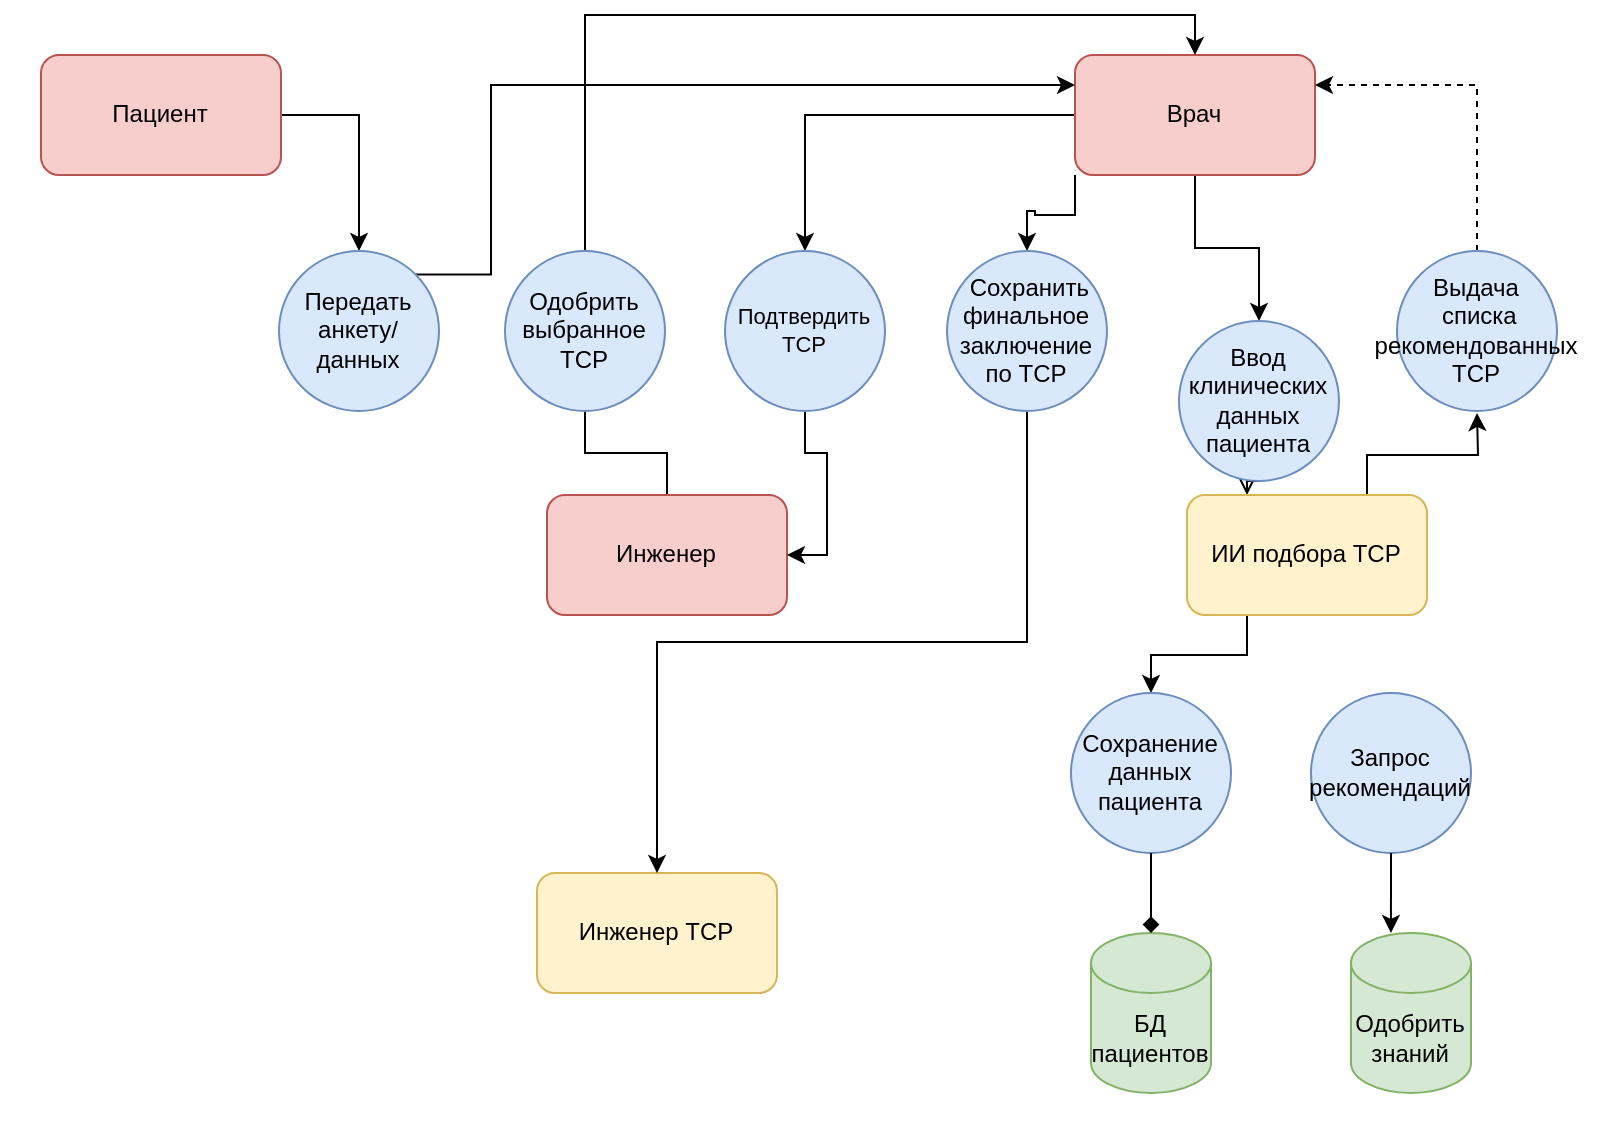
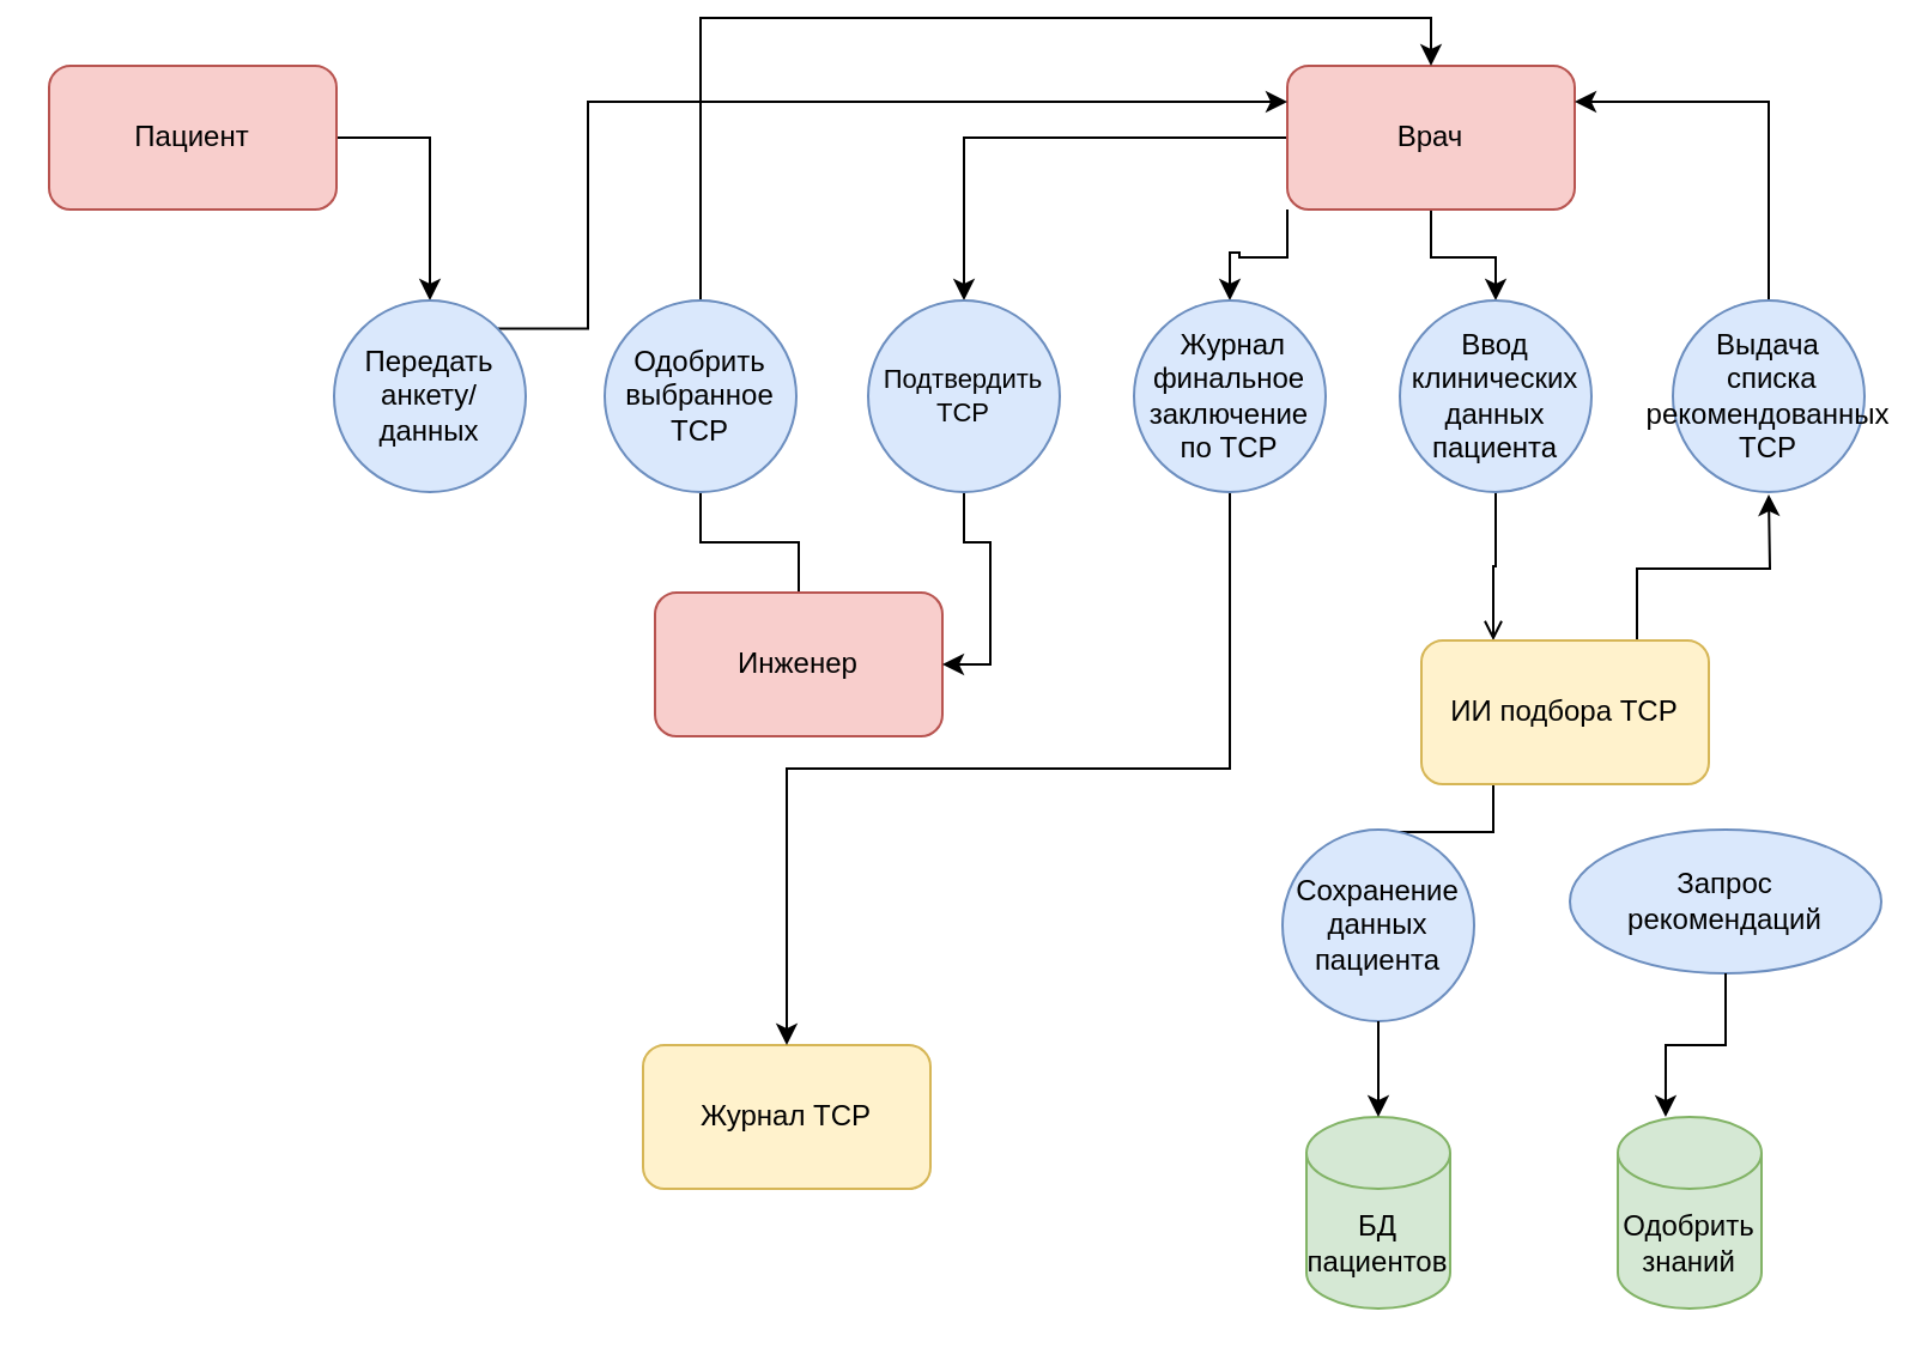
  <mxCell id="0" />
  <mxCell id="1" parent="0" />
  <mxCell id="2" style="edgeStyle=orthogonalEdgeStyle;rounded=0;orthogonalLoop=1;jettySize=auto;html=1;exitX=1;exitY=0.5;exitDx=0;exitDy=0;entryX=0.5;entryY=0;entryDx=0;entryDy=0;" edge="1" parent="1" source="3" target="23"><mxGeometry relative="1" as="geometry" /></mxCell>
  <mxCell id="3" value="Пациент" style="rounded=1;whiteSpace=wrap;html=1;fillColor=#f8cecc;strokeColor=#b85450;" vertex="1" parent="1"><mxGeometry x="20" y="20" width="120" height="60" as="geometry" /></mxCell>
  <mxCell id="4" style="edgeStyle=orthogonalEdgeStyle;rounded=0;orthogonalLoop=1;jettySize=auto;html=1;exitX=0.5;exitY=1;exitDx=0;exitDy=0;" edge="1" parent="1" source="7" target="17"><mxGeometry relative="1" as="geometry" /></mxCell>
  <mxCell id="5" style="edgeStyle=orthogonalEdgeStyle;rounded=0;orthogonalLoop=1;jettySize=auto;html=1;exitX=0;exitY=0.5;exitDx=0;exitDy=0;entryX=0.5;entryY=0;entryDx=0;entryDy=0;" edge="1" parent="1" source="7" target="11"><mxGeometry relative="1" as="geometry" /></mxCell>
  <mxCell id="6" style="edgeStyle=orthogonalEdgeStyle;rounded=0;orthogonalLoop=1;jettySize=auto;html=1;exitX=0;exitY=1;exitDx=0;exitDy=0;entryX=0.5;entryY=0;entryDx=0;entryDy=0;" edge="1" parent="1" source="7" target="29"><mxGeometry relative="1" as="geometry" /></mxCell>
  <mxCell id="7" value="Врач" style="rounded=1;whiteSpace=wrap;html=1;fillColor=#f8cecc;strokeColor=#b85450;" vertex="1" parent="1"><mxGeometry x="537" y="20" width="120" height="60" as="geometry" /></mxCell>
  <mxCell id="8" style="edgeStyle=orthogonalEdgeStyle;rounded=0;orthogonalLoop=1;jettySize=auto;html=1;entryX=0.5;entryY=1;entryDx=0;entryDy=0;endArrow=none;" edge="1" parent="1" source="9" target="13"><mxGeometry relative="1" as="geometry" /></mxCell>
  <mxCell id="9" value="Инженер" style="rounded=1;whiteSpace=wrap;html=1;fillColor=#f8cecc;strokeColor=#b85450;" vertex="1" parent="1"><mxGeometry x="273" y="240" width="120" height="60" as="geometry" /></mxCell>
  <mxCell id="10" style="edgeStyle=orthogonalEdgeStyle;rounded=0;orthogonalLoop=1;jettySize=auto;html=1;exitX=0.5;exitY=1;exitDx=0;exitDy=0;entryX=1;entryY=0.5;entryDx=0;entryDy=0;" edge="1" parent="1" source="11" target="9"><mxGeometry relative="1" as="geometry" /></mxCell>
  <mxCell id="11" value="Подтвердить&lt;div&gt;ТСР&lt;/div&gt;" style="ellipse;whiteSpace=wrap;html=1;aspect=fixed;fillColor=#dae8fc;strokeColor=#6c8ebf;fontSize=11;" vertex="1" parent="1"><mxGeometry x="362" y="118" width="80" height="80" as="geometry" /></mxCell>
  <mxCell id="12" style="edgeStyle=orthogonalEdgeStyle;rounded=0;orthogonalLoop=1;jettySize=auto;html=1;exitX=0.5;exitY=0;exitDx=0;exitDy=0;entryX=0.5;entryY=0;entryDx=0;entryDy=0;" edge="1" parent="1" source="13" target="7"><mxGeometry relative="1" as="geometry" /></mxCell>
  <mxCell id="13" value="Одобрить&lt;div&gt;выбранное&lt;/div&gt;&lt;div&gt;ТСР&lt;/div&gt;" style="ellipse;whiteSpace=wrap;html=1;aspect=fixed;fillColor=#dae8fc;strokeColor=#6c8ebf;" vertex="1" parent="1"><mxGeometry x="252" y="118" width="80" height="80" as="geometry" /></mxCell>
- <mxCell id="14" style="edgeStyle=orthogonalEdgeStyle;rounded=0;orthogonalLoop=1;jettySize=auto;html=1;exitX=0.5;exitY=0;exitDx=0;exitDy=0;entryX=1;entryY=0.25;entryDx=0;entryDy=0;dashed=1;" edge="1" parent="1" source="15" target="7"><mxGeometry relative="1" as="geometry" /></mxCell>
+ <mxCell id="14" style="edgeStyle=orthogonalEdgeStyle;rounded=0;orthogonalLoop=1;jettySize=auto;html=1;exitX=0.5;exitY=0;exitDx=0;exitDy=0;entryX=1;entryY=0.25;entryDx=0;entryDy=0;" edge="1" parent="1" source="15" target="7"><mxGeometry relative="1" as="geometry" /></mxCell>
  <mxCell id="15" value="Выдача&lt;div&gt;&amp;nbsp;списка&lt;div&gt;рекомендованных&lt;/div&gt;&lt;div&gt;ТСР&lt;/div&gt;&lt;/div&gt;" style="ellipse;whiteSpace=wrap;html=1;aspect=fixed;fillColor=#dae8fc;strokeColor=#6c8ebf;" vertex="1" parent="1"><mxGeometry x="698" y="118" width="80" height="80" as="geometry" /></mxCell>
  <mxCell id="16" style="edgeStyle=orthogonalEdgeStyle;rounded=0;orthogonalLoop=1;jettySize=auto;html=1;exitX=0.5;exitY=1;exitDx=0;exitDy=0;entryX=0.25;entryY=0;entryDx=0;entryDy=0;endArrow=open;" edge="1" parent="1" source="17" target="20"><mxGeometry relative="1" as="geometry" /></mxCell>
- <mxCell id="17" value="Ввод клинических&lt;div&gt;данных&lt;/div&gt;&lt;div&gt;пациента&lt;/div&gt;" style="ellipse;whiteSpace=wrap;html=1;aspect=fixed;fillColor=#dae8fc;strokeColor=#6c8ebf;" vertex="1" parent="1"><mxGeometry x="589" y="153" width="80" height="80" as="geometry" /></mxCell>
+ <mxCell id="17" value="Ввод клинических&lt;div&gt;данных&lt;/div&gt;&lt;div&gt;пациента&lt;/div&gt;" style="ellipse;whiteSpace=wrap;html=1;aspect=fixed;fillColor=#dae8fc;strokeColor=#6c8ebf;" vertex="1" parent="1"><mxGeometry x="584" y="118" width="80" height="80" as="geometry" /></mxCell>
  <mxCell id="18" style="edgeStyle=orthogonalEdgeStyle;rounded=0;orthogonalLoop=1;jettySize=auto;html=1;exitX=0.75;exitY=0;exitDx=0;exitDy=0;" edge="1" parent="1" source="20"><mxGeometry relative="1" as="geometry"><mxPoint x="738" y="199" as="targetPoint" /></mxGeometry></mxCell>
  <mxCell id="19" style="edgeStyle=orthogonalEdgeStyle;rounded=0;orthogonalLoop=1;jettySize=auto;html=1;exitX=0.25;exitY=1;exitDx=0;exitDy=0;entryX=0.5;entryY=0;entryDx=0;entryDy=0;" edge="1" parent="1" source="20" target="27"><mxGeometry relative="1" as="geometry" /></mxCell>
- <mxCell id="20" value="ИИ подбора ТСР" style="rounded=1;whiteSpace=wrap;html=1;fillColor=#fff2cc;strokeColor=#d6b656;" vertex="1" parent="1"><mxGeometry x="593" y="240" width="120" height="60" as="geometry" /></mxCell>
- <mxCell id="21" value="Инженер ТСР" style="rounded=1;whiteSpace=wrap;html=1;fillColor=#fff2cc;strokeColor=#d6b656;" vertex="1" parent="1"><mxGeometry x="268" y="429" width="120" height="60" as="geometry" /></mxCell>
+ <mxCell id="20" value="ИИ подбора ТСР" style="rounded=1;whiteSpace=wrap;html=1;fillColor=#fff2cc;strokeColor=#d6b656;" vertex="1" parent="1"><mxGeometry x="593" y="260" width="120" height="60" as="geometry" /></mxCell>
+ <mxCell id="21" value="Журнал ТСР" style="rounded=1;whiteSpace=wrap;html=1;fillColor=#fff2cc;strokeColor=#d6b656;" vertex="1" parent="1"><mxGeometry x="268" y="429" width="120" height="60" as="geometry" /></mxCell>
  <mxCell id="22" style="edgeStyle=orthogonalEdgeStyle;rounded=0;orthogonalLoop=1;jettySize=auto;html=1;exitX=1;exitY=0;exitDx=0;exitDy=0;entryX=0;entryY=0.25;entryDx=0;entryDy=0;" edge="1" parent="1" source="23" target="7"><mxGeometry relative="1" as="geometry"><Array as="points"><mxPoint x="245" y="35" /></Array></mxGeometry></mxCell>
  <mxCell id="23" value="Передать&lt;div&gt;анкету/&lt;/div&gt;&lt;div&gt;данных&lt;/div&gt;" style="ellipse;whiteSpace=wrap;html=1;aspect=fixed;fillColor=#dae8fc;strokeColor=#6c8ebf;" vertex="1" parent="1"><mxGeometry x="139" y="118" width="80" height="80" as="geometry" /></mxCell>
  <mxCell id="24" value="БД&lt;div&gt;пациентов&lt;/div&gt;" style="shape=cylinder3;whiteSpace=wrap;html=1;boundedLbl=1;backgroundOutline=1;size=15;fillColor=#d5e8d4;strokeColor=#82b366;" vertex="1" parent="1"><mxGeometry x="545" y="459" width="60" height="80" as="geometry" /></mxCell>
  <mxCell id="25" value="Одобрить&lt;div&gt;знаний&lt;/div&gt;" style="shape=cylinder3;whiteSpace=wrap;html=1;boundedLbl=1;backgroundOutline=1;size=15;fillColor=#d5e8d4;strokeColor=#82b366;" vertex="1" parent="1"><mxGeometry x="675" y="459" width="60" height="80" as="geometry" /></mxCell>
- <mxCell id="26" value="Запрос&lt;div&gt;рекомендаций&lt;/div&gt;" style="ellipse;whiteSpace=wrap;html=1;aspect=fixed;fillColor=#dae8fc;strokeColor=#6c8ebf;" vertex="1" parent="1"><mxGeometry x="655" y="339" width="80" height="80" as="geometry" /></mxCell>
+ <mxCell id="26" value="Запрос&lt;div&gt;рекомендаций&lt;/div&gt;" style="ellipse;whiteSpace=wrap;html=1;aspect=fixed;fillColor=#dae8fc;strokeColor=#6c8ebf;" vertex="1" parent="1"><mxGeometry x="655" y="339" width="130" height="60" as="geometry" /></mxCell>
  <mxCell id="27" value="Сохранение&lt;div&gt;данных&lt;/div&gt;&lt;div&gt;пациента&lt;/div&gt;" style="ellipse;whiteSpace=wrap;html=1;aspect=fixed;fillColor=#dae8fc;strokeColor=#6c8ebf;" vertex="1" parent="1"><mxGeometry x="535" y="339" width="80" height="80" as="geometry" /></mxCell>
  <mxCell id="28" style="edgeStyle=orthogonalEdgeStyle;rounded=0;orthogonalLoop=1;jettySize=auto;html=1;exitX=0.5;exitY=1;exitDx=0;exitDy=0;entryX=0.5;entryY=0;entryDx=0;entryDy=0;" edge="1" parent="1" source="29" target="21"><mxGeometry relative="1" as="geometry" /></mxCell>
- <mxCell id="29" value="&amp;nbsp;Сохранить&lt;div&gt;финальное&lt;/div&gt;&lt;div&gt;заключение&lt;/div&gt;&lt;div&gt;по ТСР&lt;/div&gt;" style="ellipse;whiteSpace=wrap;html=1;aspect=fixed;fillColor=#dae8fc;strokeColor=#6c8ebf;" vertex="1" parent="1"><mxGeometry x="473" y="118" width="80" height="80" as="geometry" /></mxCell>
+ <mxCell id="29" value="&amp;nbsp;Журнал&lt;div&gt;финальное&lt;/div&gt;&lt;div&gt;заключение&lt;/div&gt;&lt;div&gt;по ТСР&lt;/div&gt;" style="ellipse;whiteSpace=wrap;html=1;aspect=fixed;fillColor=#dae8fc;strokeColor=#6c8ebf;" vertex="1" parent="1"><mxGeometry x="473" y="118" width="80" height="80" as="geometry" /></mxCell>
  <mxCell id="30" style="edgeStyle=orthogonalEdgeStyle;rounded=0;orthogonalLoop=1;jettySize=auto;html=1;exitX=0.5;exitY=1;exitDx=0;exitDy=0;entryX=0.333;entryY=0;entryDx=0;entryDy=0;entryPerimeter=0;" edge="1" parent="1" source="26" target="25"><mxGeometry relative="1" as="geometry" /></mxCell>
- <mxCell id="31" style="edgeStyle=orthogonalEdgeStyle;rounded=0;orthogonalLoop=1;jettySize=auto;html=1;exitX=0.5;exitY=1;exitDx=0;exitDy=0;entryX=0.5;entryY=0;entryDx=0;entryDy=0;entryPerimeter=0;endArrow=diamond;" edge="1" parent="1" source="27" target="24"><mxGeometry relative="1" as="geometry" /></mxCell>
+ <mxCell id="31" style="edgeStyle=orthogonalEdgeStyle;rounded=0;orthogonalLoop=1;jettySize=auto;html=1;exitX=0.5;exitY=1;exitDx=0;exitDy=0;entryX=0.5;entryY=0;entryDx=0;entryDy=0;entryPerimeter=0;" edge="1" parent="1" source="27" target="24"><mxGeometry relative="1" as="geometry" /></mxCell>
